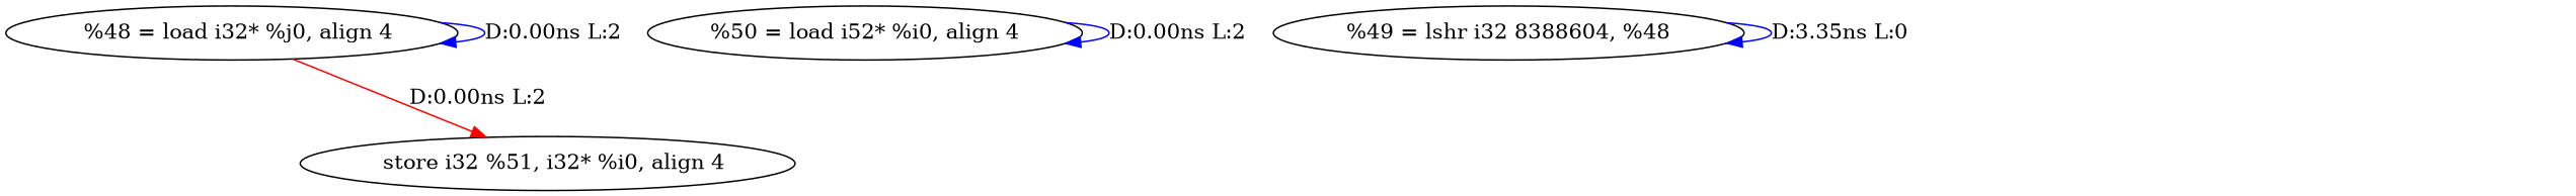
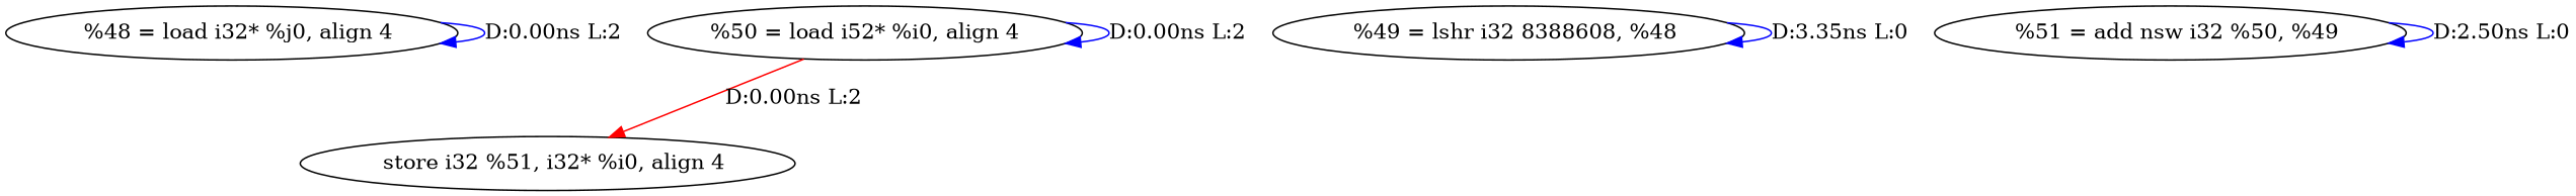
  digraph {
    edge [color=blue]
    n1 [label="  %48 = load i32* %j0, align 4"]
-   n2 [label="%49 = lshr i32 8388604, %48"]
+   n2 [label="  %49 = lshr i32 8388608, %48"]
    n3 [label="%50 = load i52* %i0, align 4"]
    n4 [label="  store i32 %51, i32* %i0, align 4"]
+   n5 [label="  %51 = add nsw i32 %50, %49"]
    n1 -> n1 [label="D:0.00ns L:2"]
    n2 -> n2 [label="D:3.35ns L:0"]
    n3 -> n3 [label="D:0.00ns L:2"]
-   n1 -> n4 [color=red label="D:0.00ns L:2"]
+   n3 -> n4 [color=red label="D:0.00ns L:2"]
+   n5 -> n5 [label="D:2.50ns L:0"]
  }
